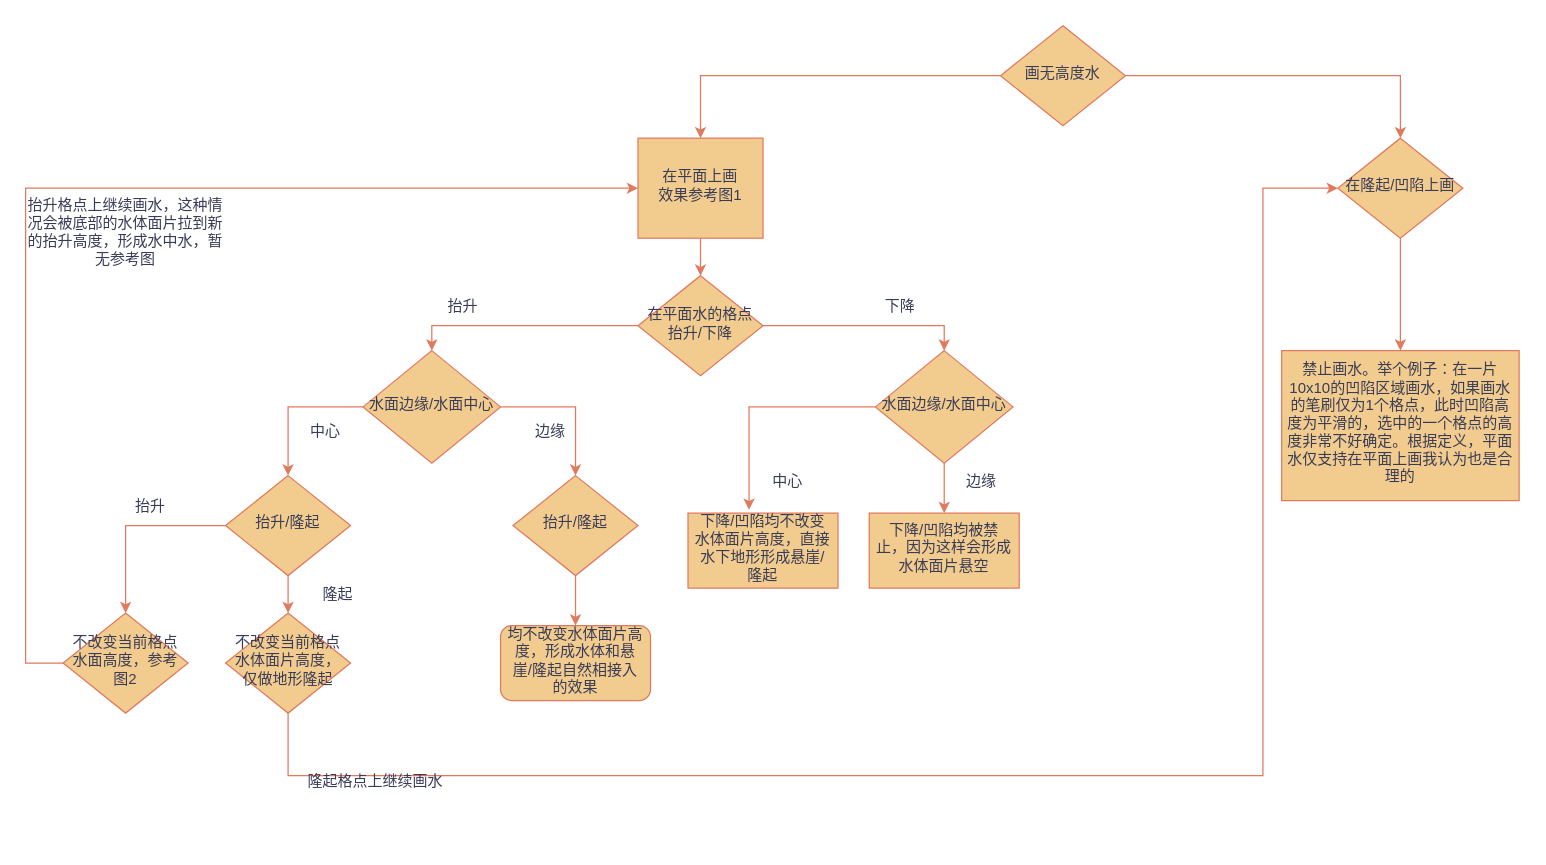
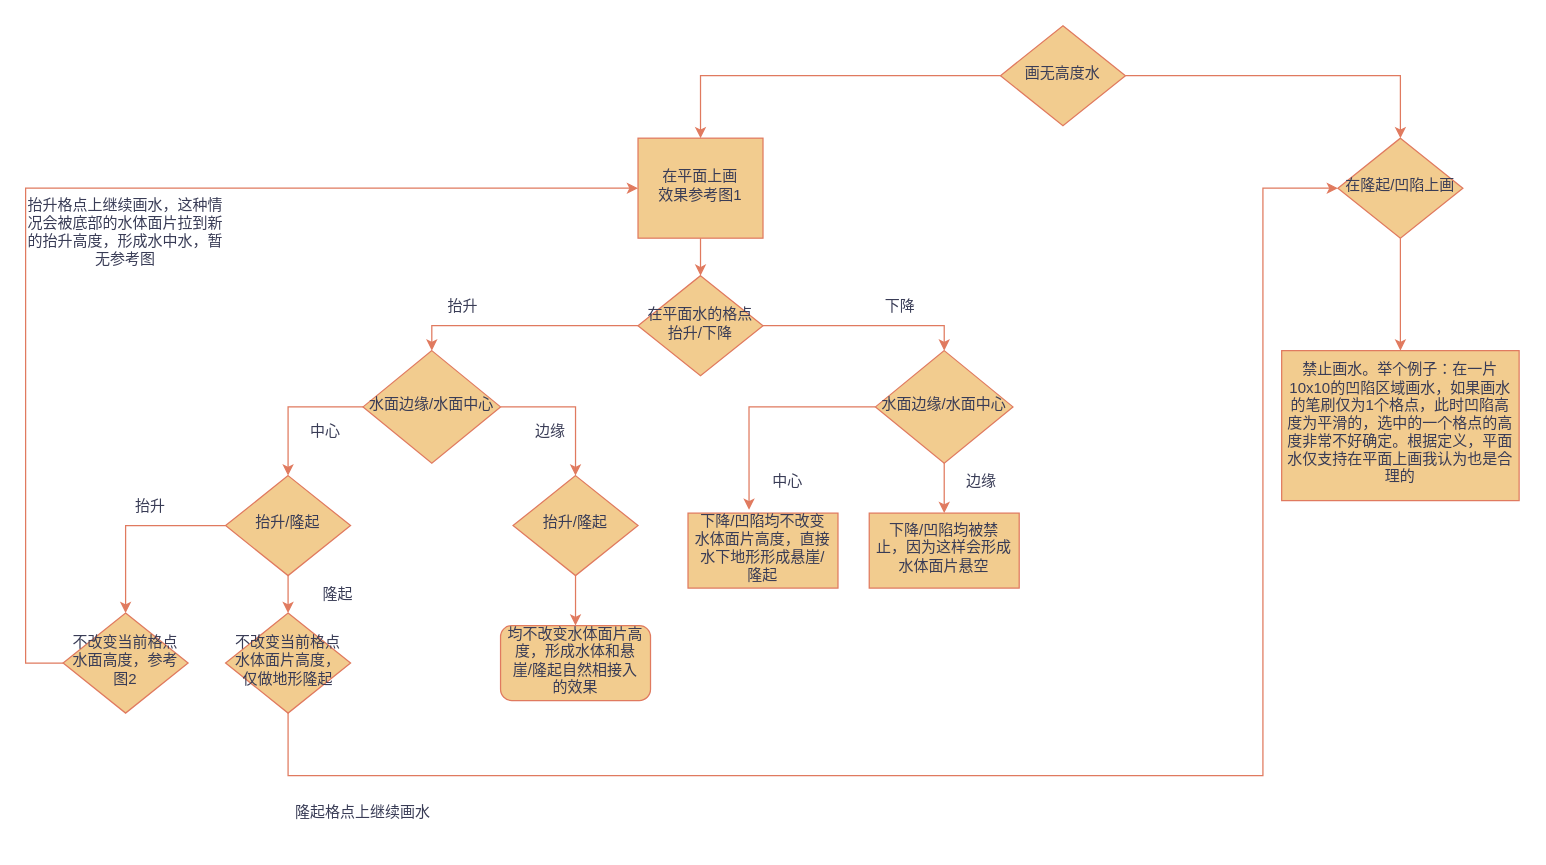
  <mxCell id="0" />
  <mxCell id="1" parent="0" />
  <mxCell id="2" value="" style="edgeStyle=orthogonalEdgeStyle;rounded=0;orthogonalLoop=1;jettySize=auto;html=1;entryX=0.5;entryY=0;entryDx=0;entryDy=0;labelBackgroundColor=none;fontColor=default;strokeColor=#E07A5F;" edge="1" parent="1" source="4" target="7"><mxGeometry relative="1" as="geometry" /></mxCell>
  <mxCell id="3" value="" style="edgeStyle=orthogonalEdgeStyle;rounded=0;orthogonalLoop=1;jettySize=auto;html=1;labelBackgroundColor=none;fontColor=default;entryX=0.5;entryY=0;entryDx=0;entryDy=0;strokeColor=#E07A5F;" edge="1" parent="1" source="4" target="22"><mxGeometry relative="1" as="geometry"><mxPoint x="730" y="330" as="targetPoint" /></mxGeometry></mxCell>
  <mxCell id="4" value="在平面水的格点抬升/下降" style="rhombus;whiteSpace=wrap;html=1;shadow=0;fontFamily=Helvetica;fontSize=12;align=center;strokeWidth=1;spacing=6;spacingTop=-4;labelBackgroundColor=none;fillColor=#F2CC8F;strokeColor=#E07A5F;fontColor=#393C56;" parent="1" vertex="1"><mxGeometry x="510" y="220" width="100" height="80" as="geometry" /></mxCell>
  <mxCell id="5" value="" style="edgeStyle=orthogonalEdgeStyle;rounded=0;orthogonalLoop=1;jettySize=auto;html=1;labelBackgroundColor=none;fontColor=default;strokeColor=#E07A5F;" edge="1" parent="1" source="7" target="12"><mxGeometry relative="1" as="geometry" /></mxCell>
  <mxCell id="6" value="" style="edgeStyle=orthogonalEdgeStyle;rounded=0;orthogonalLoop=1;jettySize=auto;html=1;labelBackgroundColor=none;fontColor=default;strokeColor=#E07A5F;" edge="1" parent="1" source="7" target="14"><mxGeometry relative="1" as="geometry" /></mxCell>
  <mxCell id="7" value="水面边缘/水面中心" style="rhombus;whiteSpace=wrap;html=1;shadow=0;fontFamily=Helvetica;fontSize=12;align=center;strokeWidth=1;spacing=6;spacingTop=-4;labelBackgroundColor=none;fillColor=#F2CC8F;strokeColor=#E07A5F;fontColor=#393C56;" vertex="1" parent="1"><mxGeometry x="290" y="280" width="110" height="90" as="geometry" /></mxCell>
  <mxCell id="8" value="抬升" style="text;html=1;strokeColor=none;fillColor=none;align=center;verticalAlign=middle;whiteSpace=wrap;rounded=0;labelBackgroundColor=none;fontColor=#393C56;" vertex="1" parent="1"><mxGeometry x="340" y="230" width="60" height="30" as="geometry" /></mxCell>
  <mxCell id="9" value="下降" style="text;html=1;strokeColor=none;fillColor=none;align=center;verticalAlign=middle;whiteSpace=wrap;rounded=0;labelBackgroundColor=none;fontColor=#393C56;" vertex="1" parent="1"><mxGeometry x="690" y="230" width="60" height="30" as="geometry" /></mxCell>
  <mxCell id="10" value="" style="edgeStyle=orthogonalEdgeStyle;rounded=0;orthogonalLoop=1;jettySize=auto;html=1;labelBackgroundColor=none;fontColor=default;strokeColor=#E07A5F;" edge="1" parent="1" source="12" target="19"><mxGeometry relative="1" as="geometry" /></mxCell>
  <mxCell id="11" style="edgeStyle=orthogonalEdgeStyle;rounded=0;orthogonalLoop=1;jettySize=auto;html=1;entryX=0.5;entryY=0;entryDx=0;entryDy=0;fontColor=default;labelBackgroundColor=none;strokeColor=#E07A5F;" edge="1" parent="1" source="12" target="33"><mxGeometry relative="1" as="geometry" /></mxCell>
  <mxCell id="12" value="抬升/隆起" style="rhombus;whiteSpace=wrap;html=1;shadow=0;fontFamily=Helvetica;fontSize=12;align=center;strokeWidth=1;spacing=6;spacingTop=-4;labelBackgroundColor=none;fillColor=#F2CC8F;strokeColor=#E07A5F;fontColor=#393C56;" vertex="1" parent="1"><mxGeometry x="180" y="380" width="100" height="80" as="geometry" /></mxCell>
  <mxCell id="13" value="" style="edgeStyle=orthogonalEdgeStyle;rounded=0;orthogonalLoop=1;jettySize=auto;html=1;fontColor=default;labelBackgroundColor=none;strokeColor=#E07A5F;" edge="1" parent="1" source="14" target="34"><mxGeometry relative="1" as="geometry" /></mxCell>
  <mxCell id="14" value="抬升/隆起" style="rhombus;whiteSpace=wrap;html=1;shadow=0;fontFamily=Helvetica;fontSize=12;align=center;strokeWidth=1;spacing=6;spacingTop=-4;labelBackgroundColor=none;fillColor=#F2CC8F;strokeColor=#E07A5F;fontColor=#393C56;" vertex="1" parent="1"><mxGeometry x="410" y="380" width="100" height="80" as="geometry" /></mxCell>
  <mxCell id="15" value="中心" style="text;html=1;strokeColor=none;fillColor=none;align=center;verticalAlign=middle;whiteSpace=wrap;rounded=0;labelBackgroundColor=none;fontColor=#393C56;" vertex="1" parent="1"><mxGeometry x="230" y="330" width="60" height="30" as="geometry" /></mxCell>
  <mxCell id="16" value="边缘" style="text;html=1;strokeColor=none;fillColor=none;align=center;verticalAlign=middle;whiteSpace=wrap;rounded=0;labelBackgroundColor=none;fontColor=#393C56;" vertex="1" parent="1"><mxGeometry x="410" y="330" width="60" height="30" as="geometry" /></mxCell>
  <mxCell id="17" value="抬升格点上继续画水，这种情况会被底部的水体面片拉到新的抬升高度，形成水中水，暂无参考图" style="text;html=1;strokeColor=none;fillColor=none;align=center;verticalAlign=middle;whiteSpace=wrap;rounded=0;labelBackgroundColor=none;fontColor=#393C56;" vertex="1" parent="1"><mxGeometry x="20" y="150" width="160" height="70" as="geometry" /></mxCell>
  <mxCell id="18" style="edgeStyle=orthogonalEdgeStyle;rounded=0;orthogonalLoop=1;jettySize=auto;html=1;entryX=0;entryY=0.5;entryDx=0;entryDy=0;fontColor=default;labelBackgroundColor=none;strokeColor=#E07A5F;" edge="1" parent="1" source="19" target="29"><mxGeometry relative="1" as="geometry"><Array as="points"><mxPoint x="20" y="530" /><mxPoint x="20" y="150" /></Array></mxGeometry></mxCell>
  <mxCell id="19" value="不改变当前格点水面高度，参考图2" style="rhombus;whiteSpace=wrap;html=1;shadow=0;fontFamily=Helvetica;fontSize=12;align=center;strokeWidth=1;spacing=6;spacingTop=-4;labelBackgroundColor=none;fillColor=#F2CC8F;strokeColor=#E07A5F;fontColor=#393C56;" vertex="1" parent="1"><mxGeometry x="50" y="490" width="100" height="80" as="geometry" /></mxCell>
  <mxCell id="20" style="edgeStyle=orthogonalEdgeStyle;rounded=0;orthogonalLoop=1;jettySize=auto;html=1;entryX=0.407;entryY=-0.044;entryDx=0;entryDy=0;entryPerimeter=0;fontColor=default;labelBackgroundColor=none;strokeColor=#E07A5F;" edge="1" parent="1" source="22" target="35"><mxGeometry relative="1" as="geometry" /></mxCell>
  <mxCell id="21" value="" style="edgeStyle=orthogonalEdgeStyle;rounded=0;orthogonalLoop=1;jettySize=auto;html=1;fontColor=default;labelBackgroundColor=none;strokeColor=#E07A5F;" edge="1" parent="1" source="22" target="36"><mxGeometry relative="1" as="geometry" /></mxCell>
  <mxCell id="22" value="水面边缘/水面中心" style="rhombus;whiteSpace=wrap;html=1;shadow=0;fontFamily=Helvetica;fontSize=12;align=center;strokeWidth=1;spacing=6;spacingTop=-4;labelBackgroundColor=none;fillColor=#F2CC8F;strokeColor=#E07A5F;fontColor=#393C56;" vertex="1" parent="1"><mxGeometry x="700" y="280" width="110" height="90" as="geometry" /></mxCell>
  <mxCell id="23" value="隆起" style="text;html=1;strokeColor=none;fillColor=none;align=center;verticalAlign=middle;whiteSpace=wrap;rounded=0;labelBackgroundColor=none;fontColor=#393C56;" vertex="1" parent="1"><mxGeometry x="240" y="460" width="60" height="30" as="geometry" /></mxCell>
  <mxCell id="24" value="抬升" style="text;html=1;strokeColor=none;fillColor=none;align=center;verticalAlign=middle;whiteSpace=wrap;rounded=0;labelBackgroundColor=none;fontColor=#393C56;" vertex="1" parent="1"><mxGeometry x="90" y="390" width="60" height="30" as="geometry" /></mxCell>
  <mxCell id="25" value="" style="edgeStyle=orthogonalEdgeStyle;rounded=0;orthogonalLoop=1;jettySize=auto;html=1;fontColor=default;labelBackgroundColor=none;strokeColor=#E07A5F;" edge="1" parent="1" source="27" target="29"><mxGeometry relative="1" as="geometry" /></mxCell>
  <mxCell id="26" value="" style="edgeStyle=orthogonalEdgeStyle;rounded=0;orthogonalLoop=1;jettySize=auto;html=1;fontColor=default;labelBackgroundColor=none;strokeColor=#E07A5F;" edge="1" parent="1" source="27" target="31"><mxGeometry relative="1" as="geometry" /></mxCell>
  <mxCell id="27" value="画无高度水" style="rhombus;whiteSpace=wrap;html=1;shadow=0;fontFamily=Helvetica;fontSize=12;align=center;strokeWidth=1;spacing=6;spacingTop=-4;labelBackgroundColor=none;fillColor=#F2CC8F;strokeColor=#E07A5F;fontColor=#393C56;" vertex="1" parent="1"><mxGeometry x="800" y="20" width="100" height="80" as="geometry" /></mxCell>
  <mxCell id="28" style="edgeStyle=orthogonalEdgeStyle;rounded=0;orthogonalLoop=1;jettySize=auto;html=1;entryX=0.5;entryY=0;entryDx=0;entryDy=0;fontColor=default;labelBackgroundColor=none;strokeColor=#E07A5F;" edge="1" parent="1" source="29" target="4"><mxGeometry relative="1" as="geometry" /></mxCell>
  <mxCell id="29" value="在平面上画&lt;br&gt;效果参考图1" style="whiteSpace=wrap;html=1;shadow=0;fontFamily=Helvetica;fontSize=12;align=center;strokeWidth=1;spacing=6;spacingTop=-4;labelBackgroundColor=none;fillColor=#F2CC8F;strokeColor=#E07A5F;fontColor=#393C56;rounded=0;" vertex="1" parent="1"><mxGeometry x="510" y="110" width="100" height="80" as="geometry" /></mxCell>
  <mxCell id="30" style="edgeStyle=orthogonalEdgeStyle;rounded=0;orthogonalLoop=1;jettySize=auto;html=1;entryX=0.5;entryY=0;entryDx=0;entryDy=0;fontColor=default;labelBackgroundColor=none;strokeColor=#E07A5F;" edge="1" parent="1" source="31" target="39"><mxGeometry relative="1" as="geometry" /></mxCell>
  <mxCell id="31" value="在隆起/凹陷上画" style="rhombus;whiteSpace=wrap;html=1;shadow=0;fontFamily=Helvetica;fontSize=12;align=center;strokeWidth=1;spacing=6;spacingTop=-4;labelBackgroundColor=none;fillColor=#F2CC8F;strokeColor=#E07A5F;fontColor=#393C56;" vertex="1" parent="1"><mxGeometry x="1070" y="110" width="100" height="80" as="geometry" /></mxCell>
  <mxCell id="32" style="edgeStyle=orthogonalEdgeStyle;rounded=0;orthogonalLoop=1;jettySize=auto;html=1;entryX=0;entryY=0.5;entryDx=0;entryDy=0;fontColor=default;labelBackgroundColor=none;strokeColor=#E07A5F;" edge="1" parent="1" source="33" target="31"><mxGeometry relative="1" as="geometry"><Array as="points"><mxPoint x="230" y="620" /><mxPoint x="1010" y="620" /><mxPoint x="1010" y="150" /></Array></mxGeometry></mxCell>
  <mxCell id="33" value="不改变当前格点水体面片高度，仅做地形隆起" style="rhombus;whiteSpace=wrap;html=1;shadow=0;fontFamily=Helvetica;fontSize=12;align=center;strokeWidth=1;spacing=6;spacingTop=-4;labelBackgroundColor=none;fillColor=#F2CC8F;strokeColor=#E07A5F;fontColor=#393C56;" vertex="1" parent="1"><mxGeometry x="180" y="490" width="100" height="80" as="geometry" /></mxCell>
  <mxCell id="34" value="均不改变水体面片高度，形成水体和悬崖/隆起自然相接入的效果" style="whiteSpace=wrap;html=1;shadow=0;strokeWidth=1;spacing=6;spacingTop=-4;labelBackgroundColor=none;fillColor=#F2CC8F;strokeColor=#E07A5F;fontColor=#393C56;rounded=1;" vertex="1" parent="1"><mxGeometry x="400" y="500" width="120" height="60" as="geometry" /></mxCell>
  <mxCell id="35" value="下降/凹陷均不改变水体面片高度，直接水下地形形成悬崖/隆起" style="whiteSpace=wrap;html=1;shadow=0;strokeWidth=1;spacing=6;spacingTop=-4;labelBackgroundColor=none;fillColor=#F2CC8F;strokeColor=#E07A5F;fontColor=#393C56;" vertex="1" parent="1"><mxGeometry x="550" y="410" width="120" height="60" as="geometry" /></mxCell>
  <mxCell id="36" value="下降/凹陷均被禁止，因为这样会形成水体面片悬空" style="whiteSpace=wrap;html=1;shadow=0;strokeWidth=1;spacing=6;spacingTop=-4;labelBackgroundColor=none;fillColor=#F2CC8F;strokeColor=#E07A5F;fontColor=#393C56;" vertex="1" parent="1"><mxGeometry x="695" y="410" width="120" height="60" as="geometry" /></mxCell>
  <mxCell id="37" value="中心" style="text;html=1;strokeColor=none;fillColor=none;align=center;verticalAlign=middle;whiteSpace=wrap;rounded=0;labelBackgroundColor=none;fontColor=#393C56;" vertex="1" parent="1"><mxGeometry x="600" y="370" width="60" height="30" as="geometry" /></mxCell>
  <mxCell id="38" value="边缘" style="text;html=1;strokeColor=none;fillColor=none;align=center;verticalAlign=middle;whiteSpace=wrap;rounded=0;labelBackgroundColor=none;fontColor=#393C56;" vertex="1" parent="1"><mxGeometry x="755" y="370" width="60" height="30" as="geometry" /></mxCell>
  <mxCell id="39" value="禁止画水。举个例子：在一片10x10的凹陷区域画水，如果画水的笔刷仅为1个格点，此时凹陷高度为平滑的，选中的一个格点的高度非常不好确定。根据定义，平面水仅支持在平面上画我认为也是合理的" style="whiteSpace=wrap;html=1;shadow=0;strokeWidth=1;spacing=6;spacingTop=-4;labelBackgroundColor=none;fillColor=#F2CC8F;strokeColor=#E07A5F;fontColor=#393C56;" vertex="1" parent="1"><mxGeometry x="1025" y="280" width="190" height="120" as="geometry" /></mxCell>
- <mxCell id="40" value="隆起格点上继续画水" style="text;html=1;strokeColor=none;fillColor=none;align=center;verticalAlign=middle;whiteSpace=wrap;rounded=0;labelBackgroundColor=none;fontColor=#393C56;" vertex="1" parent="1"><mxGeometry x="240" y="605" width="120" height="40" as="geometry" /></mxCell>
+ <mxCell id="40" value="隆起格点上继续画水" style="text;html=1;strokeColor=none;fillColor=none;align=center;verticalAlign=middle;whiteSpace=wrap;rounded=0;labelBackgroundColor=none;fontColor=#393C56;" vertex="1" parent="1"><mxGeometry x="230" y="630" width="120" height="40" as="geometry" /></mxCell>
